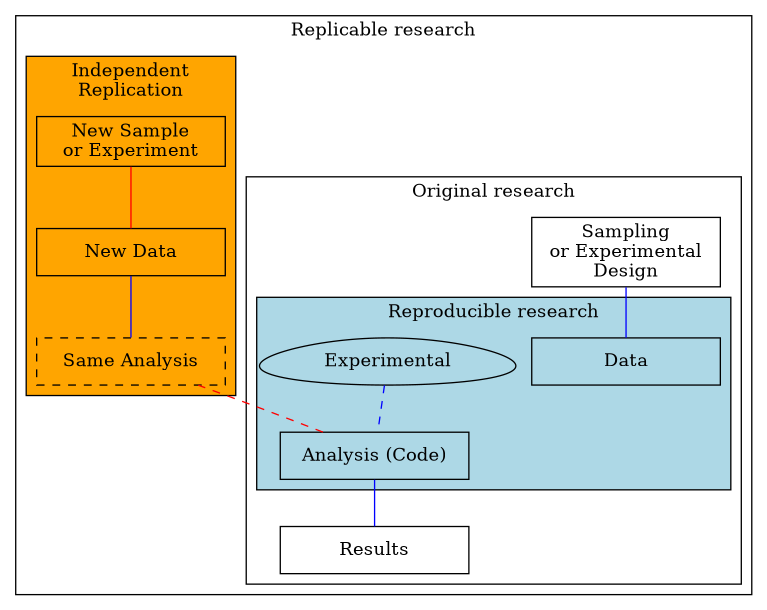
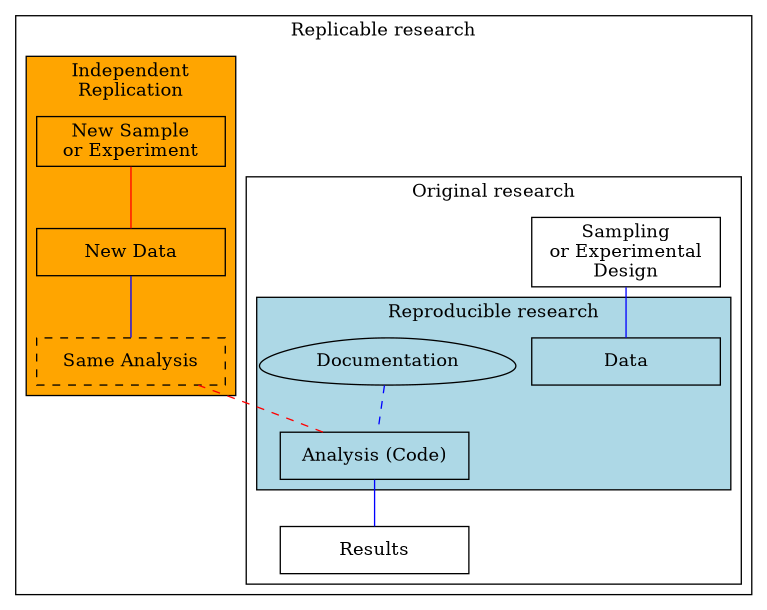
  graph {
    rankdir=TB
    node [shape=box]
    edge [color=blue]
    n1 [label=Data width=2]
    n2 [label="Analysis (Code)" width=2]
-   n3 [label=Experimental shape=egg width=2]
+   n3 [label=Documentation shape=egg width=2]
    n4 [label="Sampling\nor Experimental\nDesign" width=2]
    n5 [label=Results width=2]
    n6 [label="New Sample\nor Experiment" width=2]
    n7 [label="New Data" width=2]
    n8 [label="Same Analysis" style=dashed width=2]
    subgraph cluster_1 {
      label="Replicable research"
      subgraph cluster_2 {
        label="Original research"
        n4
        n5
        subgraph cluster_3 {
          bgcolor=lightblue
          label="Reproducible research"
          labelloc=t
          n1
          n2
          n3
        }
      }
      subgraph cluster_4 {
        bgcolor=orange
        label="Independent\nReplication"
        labelloc=t
        n6
        n7
        n8
      }
    }
    n2 -- n5
    n2 -- n8 [color=red style=dashed]
    n3 -- n2 [style=dashed]
    n4 -- n1
    n6 -- n7 [color=red]
    n7 -- n1 [style=invisible color=""]
    n7 -- n8
    n8 -- n2 [style=invisible color=""]
  }
